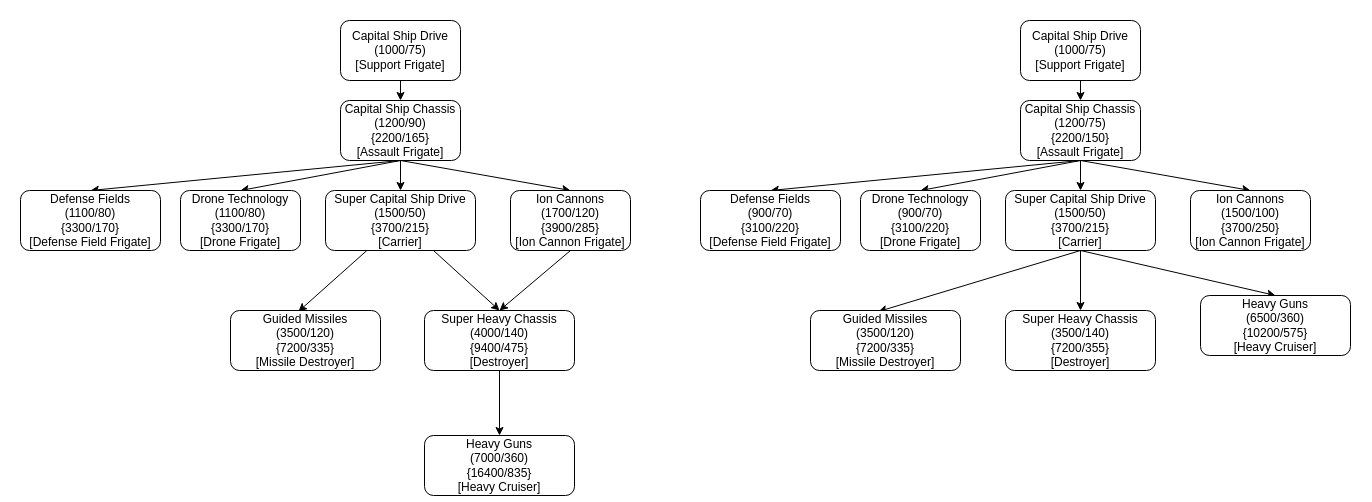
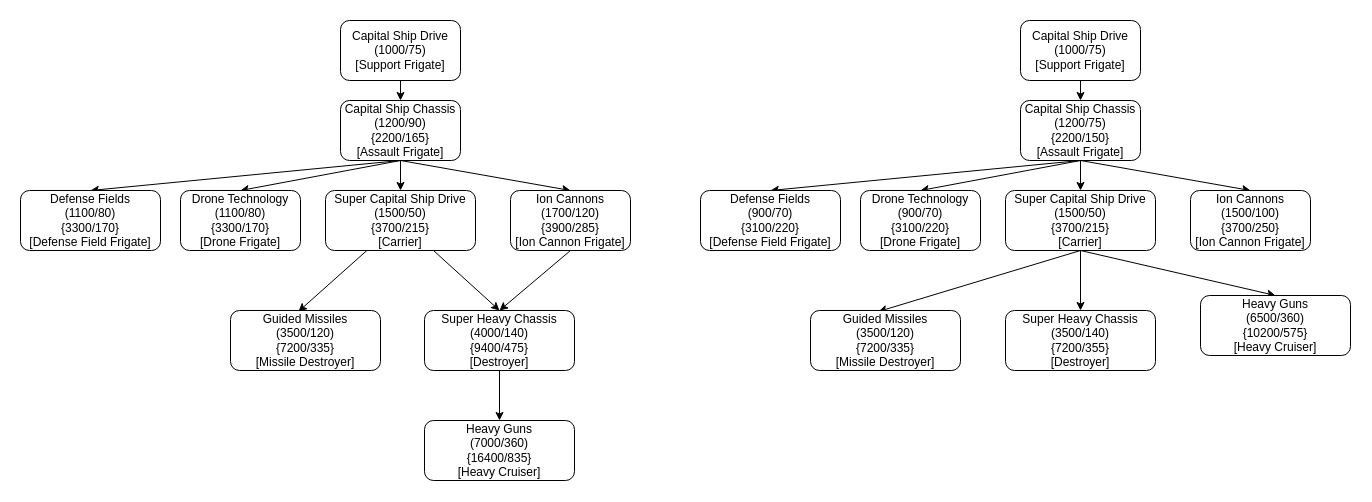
  <mxCell id="0" />
  <mxCell id="1" parent="0" />
  <mxCell id="2" style="edgeStyle=none;rounded=0;orthogonalLoop=1;jettySize=auto;html=1;exitX=0.5;exitY=1;exitDx=0;exitDy=0;entryX=0.5;entryY=0;entryDx=0;entryDy=0;" edge="1" parent="1" source="3" target="8"><mxGeometry relative="1" as="geometry" /></mxCell>
  <mxCell id="3" value="Capital Ship Drive&lt;br&gt;(1000/75)&lt;br&gt;[Support Frigate]" style="rounded=1;whiteSpace=wrap;html=1;" vertex="1" parent="1"><mxGeometry x="340" y="20" width="120" height="60" as="geometry" /></mxCell>
  <mxCell id="4" style="edgeStyle=none;rounded=0;orthogonalLoop=1;jettySize=auto;html=1;exitX=0.5;exitY=1;exitDx=0;exitDy=0;" edge="1" parent="1" source="8" target="15"><mxGeometry relative="1" as="geometry" /></mxCell>
  <mxCell id="5" style="edgeStyle=none;rounded=0;orthogonalLoop=1;jettySize=auto;html=1;exitX=0.5;exitY=1;exitDx=0;exitDy=0;entryX=0.5;entryY=0;entryDx=0;entryDy=0;" edge="1" parent="1" source="8" target="11"><mxGeometry relative="1" as="geometry" /></mxCell>
  <mxCell id="6" style="edgeStyle=none;rounded=0;orthogonalLoop=1;jettySize=auto;html=1;exitX=0.5;exitY=1;exitDx=0;exitDy=0;entryX=0.5;entryY=0;entryDx=0;entryDy=0;" edge="1" parent="1" source="8" target="12"><mxGeometry relative="1" as="geometry" /></mxCell>
  <mxCell id="7" style="edgeStyle=none;rounded=0;orthogonalLoop=1;jettySize=auto;html=1;exitX=0.5;exitY=1;exitDx=0;exitDy=0;entryX=0.5;entryY=0;entryDx=0;entryDy=0;" edge="1" parent="1" source="8" target="10"><mxGeometry relative="1" as="geometry" /></mxCell>
  <mxCell id="8" value="Capital Ship Chassis&lt;br&gt;(1200/90)&lt;br&gt;{2200/165}&lt;br&gt;[Assault Frigate]" style="rounded=1;whiteSpace=wrap;html=1;" vertex="1" parent="1"><mxGeometry x="340" y="100" width="120" height="60" as="geometry" /></mxCell>
  <mxCell id="9" style="edgeStyle=none;rounded=0;orthogonalLoop=1;jettySize=auto;html=1;exitX=0.5;exitY=1;exitDx=0;exitDy=0;entryX=0.5;entryY=0;entryDx=0;entryDy=0;" edge="1" parent="1" source="10" target="17"><mxGeometry relative="1" as="geometry" /></mxCell>
  <mxCell id="10" value="Ion Cannons&lt;br&gt;(1700/120)&lt;br&gt;{3900/285}&lt;br&gt;[Ion Cannon Frigate]" style="rounded=1;whiteSpace=wrap;html=1;" vertex="1" parent="1"><mxGeometry x="510" y="190" width="120" height="60" as="geometry" /></mxCell>
  <mxCell id="11" value="Drone Technology&lt;br&gt;(1100/80)&lt;br&gt;{3300/170}&lt;br&gt;[Drone Frigate]" style="rounded=1;whiteSpace=wrap;html=1;" vertex="1" parent="1"><mxGeometry x="180" y="190" width="120" height="60" as="geometry" /></mxCell>
  <mxCell id="12" value="Defense Fields&lt;br&gt;(1100/80)&lt;br&gt;{3300/170}&lt;br&gt;[Defense Field Frigate]" style="rounded=1;whiteSpace=wrap;html=1;" vertex="1" parent="1"><mxGeometry x="20" y="190" width="140" height="60" as="geometry" /></mxCell>
  <mxCell id="13" value="" style="rounded=0;orthogonalLoop=1;jettySize=auto;html=1;entryX=0.453;entryY=0.017;entryDx=0;entryDy=0;entryPerimeter=0;" edge="1" parent="1" source="15" target="19"><mxGeometry relative="1" as="geometry" /></mxCell>
  <mxCell id="14" value="" style="edgeStyle=none;rounded=0;orthogonalLoop=1;jettySize=auto;html=1;entryX=0.5;entryY=0;entryDx=0;entryDy=0;" edge="1" parent="1" source="15" target="17"><mxGeometry relative="1" as="geometry" /></mxCell>
  <mxCell id="15" value="Super Capital Ship Drive&lt;br&gt;&lt;div&gt;(1500/50)&lt;/div&gt;&lt;div&gt;{3700/215}&lt;br&gt;[Carrier]&lt;br&gt;&lt;/div&gt;" style="rounded=1;whiteSpace=wrap;html=1;" vertex="1" parent="1"><mxGeometry x="325" y="190" width="150" height="60" as="geometry" /></mxCell>
  <mxCell id="16" value="" style="edgeStyle=none;rounded=0;orthogonalLoop=1;jettySize=auto;html=1;" edge="1" parent="1" source="17" target="18"><mxGeometry relative="1" as="geometry" /></mxCell>
  <mxCell id="17" value="Super Heavy Chassis&lt;br&gt;&lt;div&gt;(4000/140)&lt;/div&gt;&lt;div&gt;{9400/475}&lt;br&gt;[Destroyer]&lt;br&gt;&lt;/div&gt;" style="rounded=1;whiteSpace=wrap;html=1;" vertex="1" parent="1"><mxGeometry x="424" y="310" width="150" height="60" as="geometry" /></mxCell>
- <mxCell id="18" value="Heavy Guns&lt;br&gt;&lt;div&gt;(7000/360)&lt;/div&gt;&lt;div&gt;{16400/835}&lt;br&gt;[Heavy Cruiser]&lt;br&gt;&lt;/div&gt;" style="rounded=1;whiteSpace=wrap;html=1;" vertex="1" parent="1"><mxGeometry x="424" y="435" width="150" height="60" as="geometry" /></mxCell>
+ <mxCell id="18" value="Heavy Guns&lt;br&gt;&lt;div&gt;(7000/360)&lt;/div&gt;&lt;div&gt;{16400/835}&lt;br&gt;[Heavy Cruiser]&lt;br&gt;&lt;/div&gt;" style="rounded=1;whiteSpace=wrap;html=1;" vertex="1" parent="1"><mxGeometry x="424" y="420" width="150" height="60" as="geometry" /></mxCell>
  <mxCell id="19" value="Guided Missiles&lt;br&gt;&lt;div&gt;(3500/120)&lt;/div&gt;&lt;div&gt;{7200/335}&lt;br&gt;[Missile Destroyer]&lt;br&gt;&lt;/div&gt;" style="rounded=1;whiteSpace=wrap;html=1;" vertex="1" parent="1"><mxGeometry x="230" y="310" width="150" height="60" as="geometry" /></mxCell>
  <mxCell id="20" style="edgeStyle=none;rounded=0;orthogonalLoop=1;jettySize=auto;html=1;exitX=0.5;exitY=1;exitDx=0;exitDy=0;entryX=0.5;entryY=0;entryDx=0;entryDy=0;" edge="1" parent="1" source="21" target="26"><mxGeometry relative="1" as="geometry" /></mxCell>
  <mxCell id="21" value="Capital Ship Drive&lt;br&gt;(1000/75)&lt;br&gt;[Support Frigate]" style="rounded=1;whiteSpace=wrap;html=1;" vertex="1" parent="1"><mxGeometry x="1020" y="20" width="120" height="60" as="geometry" /></mxCell>
  <mxCell id="22" style="edgeStyle=none;rounded=0;orthogonalLoop=1;jettySize=auto;html=1;exitX=0.5;exitY=1;exitDx=0;exitDy=0;" edge="1" parent="1" source="26" target="32"><mxGeometry relative="1" as="geometry" /></mxCell>
  <mxCell id="23" style="edgeStyle=none;rounded=0;orthogonalLoop=1;jettySize=auto;html=1;exitX=0.5;exitY=1;exitDx=0;exitDy=0;entryX=0.5;entryY=0;entryDx=0;entryDy=0;" edge="1" parent="1" source="26" target="29"><mxGeometry relative="1" as="geometry" /></mxCell>
  <mxCell id="24" style="edgeStyle=none;rounded=0;orthogonalLoop=1;jettySize=auto;html=1;exitX=0.5;exitY=1;exitDx=0;exitDy=0;entryX=0.5;entryY=0;entryDx=0;entryDy=0;" edge="1" parent="1" source="26" target="30"><mxGeometry relative="1" as="geometry" /></mxCell>
  <mxCell id="25" style="edgeStyle=none;rounded=0;orthogonalLoop=1;jettySize=auto;html=1;exitX=0.5;exitY=1;exitDx=0;exitDy=0;entryX=0.5;entryY=0;entryDx=0;entryDy=0;" edge="1" parent="1" source="26" target="28"><mxGeometry relative="1" as="geometry" /></mxCell>
  <mxCell id="26" value="Capital Ship Chassis&lt;br&gt;(1200/75)&lt;br&gt;{2200/150}&lt;br&gt;[Assault Frigate]" style="rounded=1;whiteSpace=wrap;html=1;" vertex="1" parent="1"><mxGeometry x="1020" y="100" width="120" height="60" as="geometry" /></mxCell>
  <mxCell id="27" style="edgeStyle=none;rounded=0;orthogonalLoop=1;jettySize=auto;html=1;exitX=0.5;exitY=1;exitDx=0;exitDy=0;entryX=0.5;entryY=0;entryDx=0;entryDy=0;" edge="1" parent="1" source="32" target="34"><mxGeometry relative="1" as="geometry" /></mxCell>
  <mxCell id="28" value="Ion Cannons&lt;br&gt;(1500/100) {3700/250}&lt;br&gt;[Ion Cannon Frigate]" style="rounded=1;whiteSpace=wrap;html=1;" vertex="1" parent="1"><mxGeometry x="1190" y="190" width="120" height="60" as="geometry" /></mxCell>
  <mxCell id="29" value="Drone Technology&lt;br&gt;&lt;div&gt;(900/70)&lt;/div&gt;&lt;div&gt;{3100/220}&lt;/div&gt;[Drone Frigate]" style="rounded=1;whiteSpace=wrap;html=1;" vertex="1" parent="1"><mxGeometry x="860" y="190" width="120" height="60" as="geometry" /></mxCell>
  <mxCell id="30" value="Defense Fields&lt;br&gt;&lt;div&gt;(900/70)&lt;/div&gt;&lt;div&gt;{3100/220}&lt;/div&gt;[Defense Field Frigate]" style="rounded=1;whiteSpace=wrap;html=1;" vertex="1" parent="1"><mxGeometry x="700" y="190" width="140" height="60" as="geometry" /></mxCell>
  <mxCell id="31" value="" style="rounded=0;orthogonalLoop=1;jettySize=auto;html=1;entryX=0.453;entryY=0.017;entryDx=0;entryDy=0;entryPerimeter=0;exitX=0.5;exitY=1;exitDx=0;exitDy=0;" edge="1" parent="1" source="32" target="36"><mxGeometry relative="1" as="geometry" /></mxCell>
  <mxCell id="32" value="Super Capital Ship Drive&lt;br&gt;&lt;div&gt;(1500/50)&lt;/div&gt;&lt;div&gt;{3700/215}&lt;br&gt;[Carrier]&lt;br&gt;&lt;/div&gt;" style="rounded=1;whiteSpace=wrap;html=1;" vertex="1" parent="1"><mxGeometry x="1005" y="190" width="150" height="60" as="geometry" /></mxCell>
  <mxCell id="33" value="" style="edgeStyle=none;rounded=0;orthogonalLoop=1;jettySize=auto;html=1;exitX=0.5;exitY=1;exitDx=0;exitDy=0;entryX=0.5;entryY=0;entryDx=0;entryDy=0;" edge="1" parent="1" source="32" target="35"><mxGeometry relative="1" as="geometry" /></mxCell>
  <mxCell id="34" value="Super Heavy Chassis&lt;br&gt;&lt;div&gt;(3500/140)&lt;/div&gt;&lt;div&gt;{7200/355}&lt;br&gt;[Destroyer]&lt;br&gt;&lt;/div&gt;" style="rounded=1;whiteSpace=wrap;html=1;" vertex="1" parent="1"><mxGeometry x="1005" y="310" width="150" height="60" as="geometry" /></mxCell>
  <mxCell id="35" value="Heavy Guns&lt;br&gt;&lt;div&gt;(6500/360)&lt;/div&gt;&lt;div&gt;{10200/575}&lt;br&gt;[Heavy Cruiser]&lt;br&gt;&lt;/div&gt;" style="rounded=1;whiteSpace=wrap;html=1;" vertex="1" parent="1"><mxGeometry x="1200" y="295" width="150" height="60" as="geometry" /></mxCell>
  <mxCell id="36" value="Guided Missiles&lt;br&gt;&lt;div&gt;(3500/120)&lt;/div&gt;&lt;div&gt;{7200/335}&lt;br&gt;[Missile Destroyer]&lt;br&gt;&lt;/div&gt;" style="rounded=1;whiteSpace=wrap;html=1;" vertex="1" parent="1"><mxGeometry x="810" y="310" width="150" height="60" as="geometry" /></mxCell>
